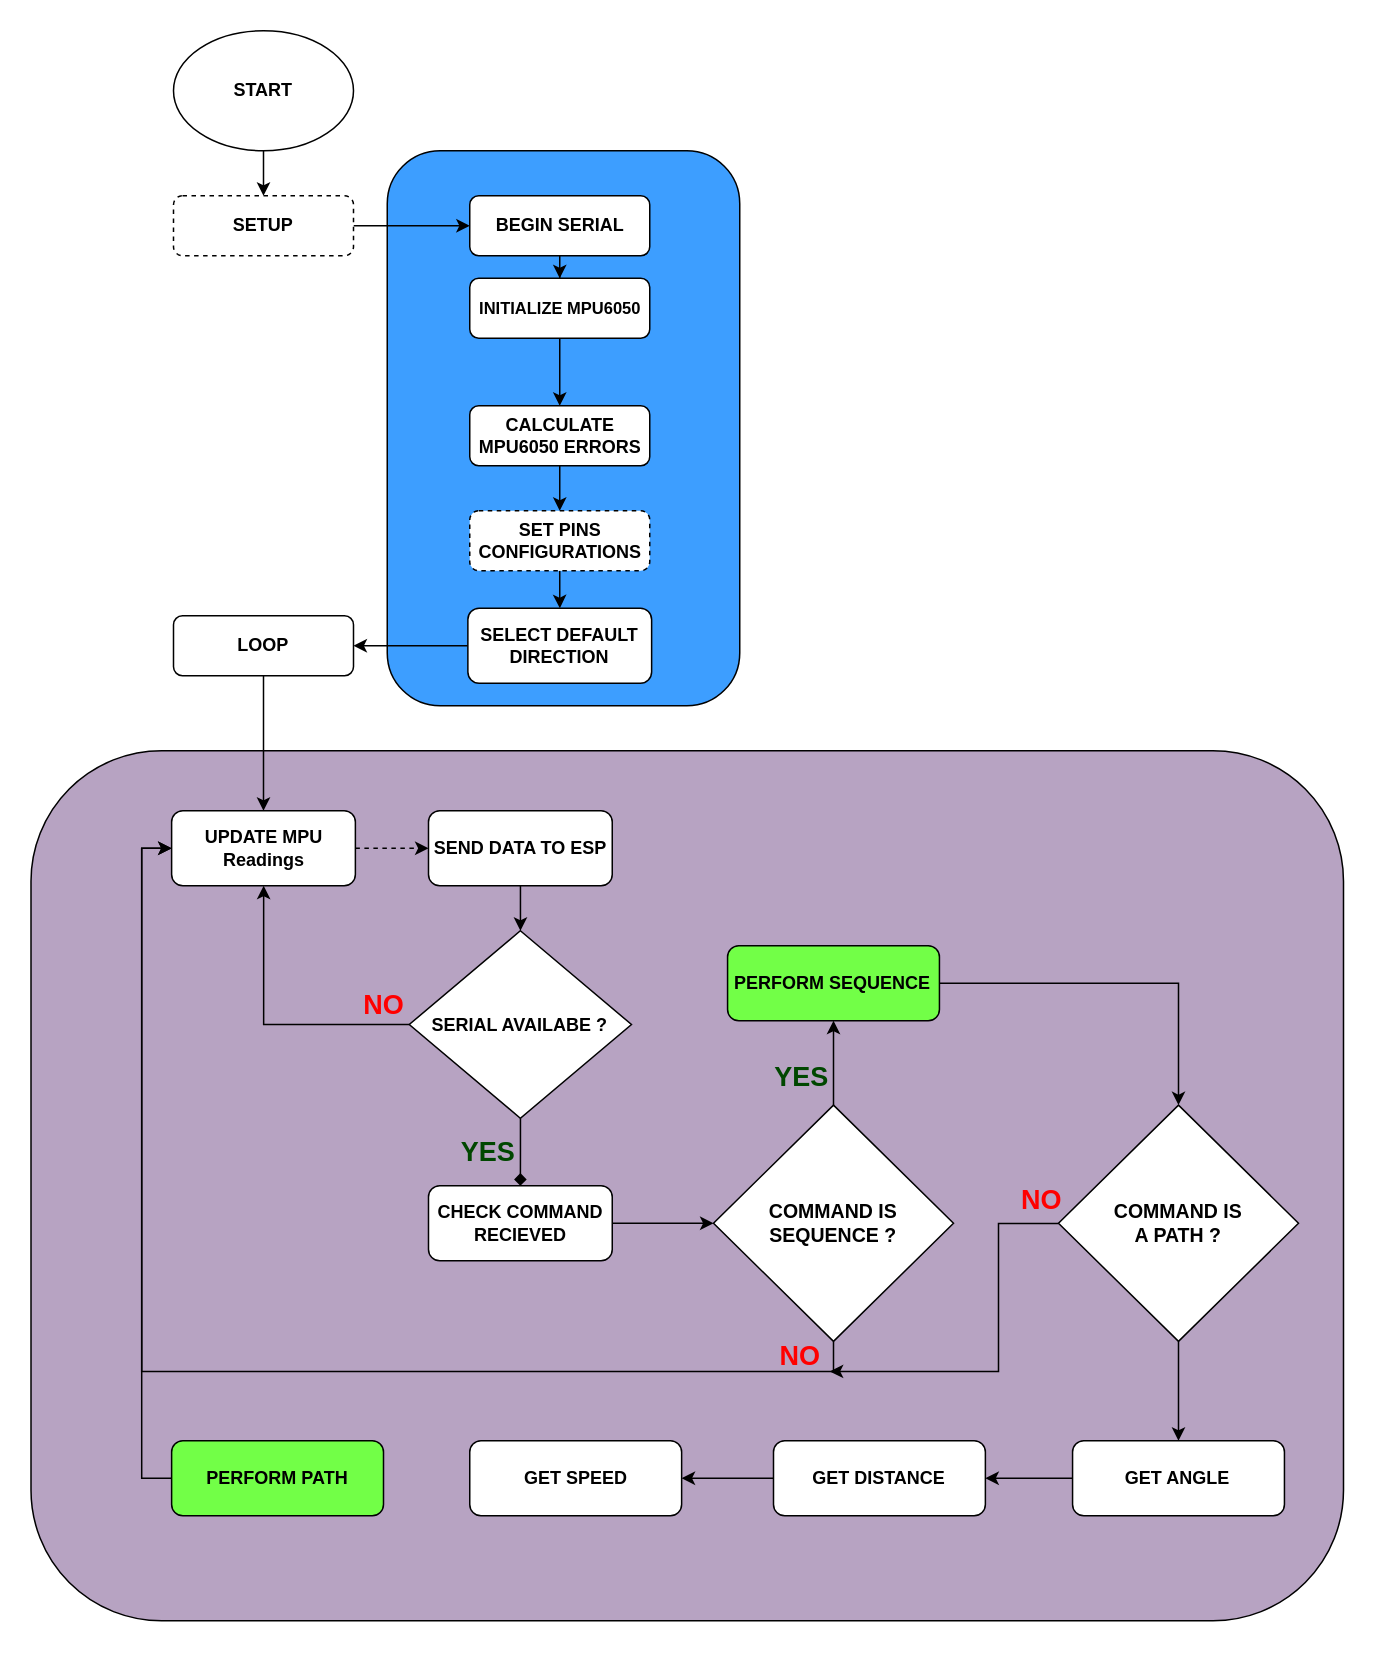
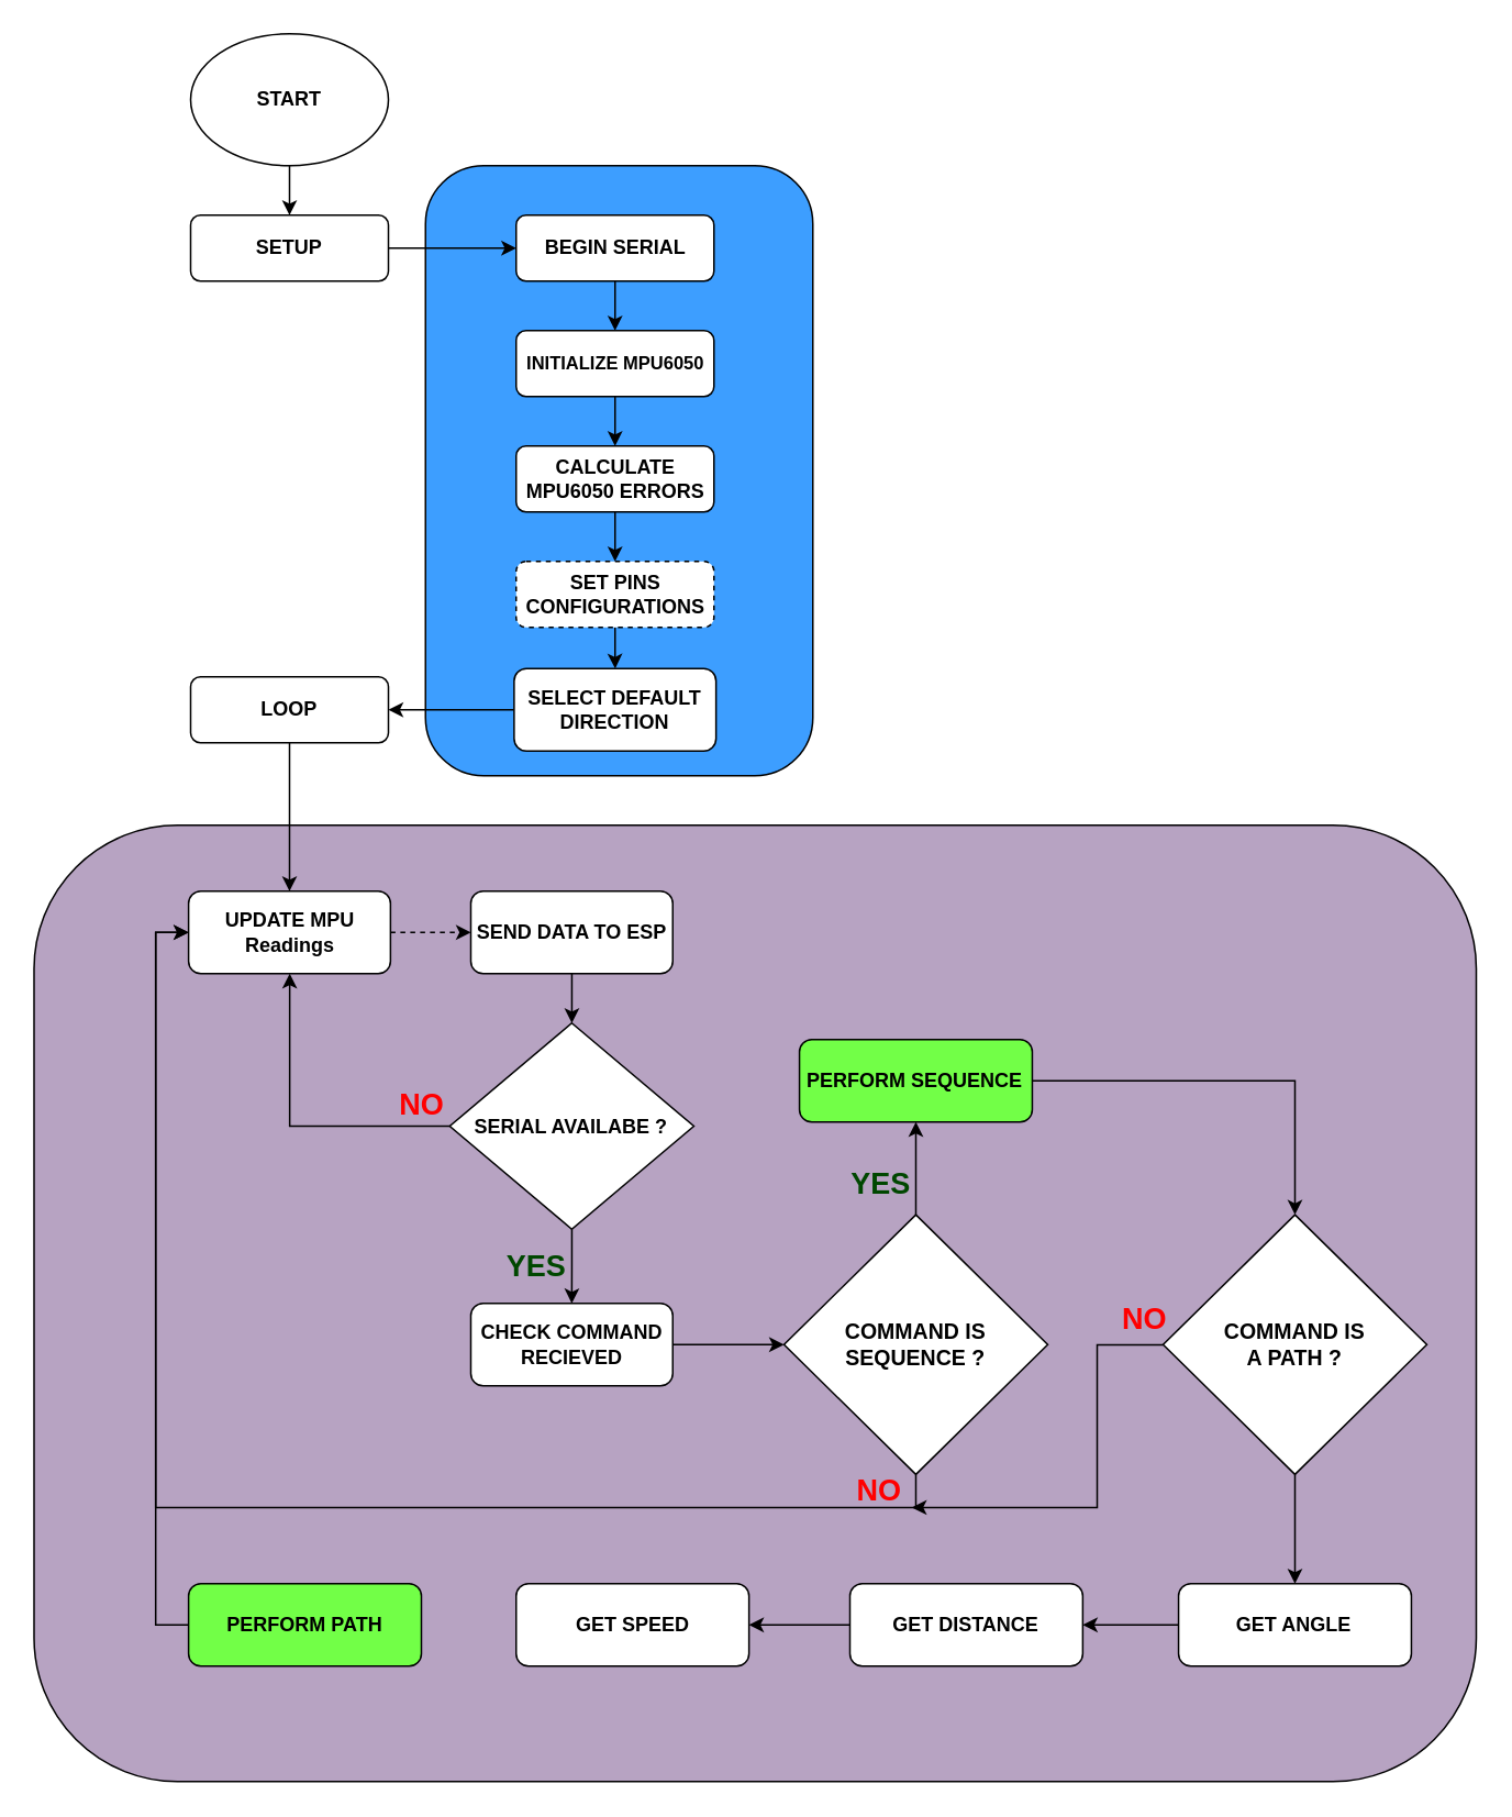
  <mxCell id="0" />
  <mxCell id="1" parent="0" />
  <mxCell id="2" value="" style="rounded=1;whiteSpace=wrap;html=1;fontSize=12;glass=0;strokeWidth=1;shadow=0;fillColor=#B7A3C2;gradientColor=none;fontFamily=Helvetica;fontStyle=1" vertex="1" parent="1"><mxGeometry x="20" y="500" width="875" height="580" as="geometry" /></mxCell>
  <mxCell id="3" value="" style="rounded=1;whiteSpace=wrap;html=1;fontSize=12;glass=0;strokeWidth=1;shadow=0;fillColor=#3D9EFF;fontFamily=Helvetica;fontStyle=1" vertex="1" parent="1"><mxGeometry x="257.5" y="100" width="235" height="370" as="geometry" /></mxCell>
  <mxCell id="4" style="edgeStyle=orthogonalEdgeStyle;rounded=0;orthogonalLoop=1;jettySize=auto;html=1;entryX=0;entryY=0.5;entryDx=0;entryDy=0;fontFamily=Helvetica;fontSize=12;fontStyle=1" edge="1" parent="1" source="5" target="9"><mxGeometry relative="1" as="geometry" /></mxCell>
- <mxCell id="5" value="SETUP" style="rounded=1;whiteSpace=wrap;html=1;fontSize=12;glass=0;strokeWidth=1;shadow=0;fontFamily=Helvetica;fontStyle=1;dashed=1;" parent="1" vertex="1"><mxGeometry x="115" y="130" width="120" height="40" as="geometry" /></mxCell>
+ <mxCell id="5" value="SETUP" style="rounded=1;whiteSpace=wrap;html=1;fontSize=12;glass=0;strokeWidth=1;shadow=0;fontFamily=Helvetica;fontStyle=1" parent="1" vertex="1"><mxGeometry x="115" y="130" width="120" height="40" as="geometry" /></mxCell>
  <mxCell id="6" value="" style="edgeStyle=orthogonalEdgeStyle;rounded=0;orthogonalLoop=1;jettySize=auto;html=1;fontFamily=Helvetica;fontSize=12;fontStyle=1" edge="1" parent="1" source="7" target="5"><mxGeometry relative="1" as="geometry" /></mxCell>
  <mxCell id="7" value="START" style="ellipse;whiteSpace=wrap;html=1;fontFamily=Helvetica;fontSize=12;fontStyle=1" vertex="1" parent="1"><mxGeometry x="115" y="20" width="120" height="80" as="geometry" /></mxCell>
  <mxCell id="8" value="" style="edgeStyle=orthogonalEdgeStyle;rounded=0;orthogonalLoop=1;jettySize=auto;html=1;fontFamily=Helvetica;fontSize=12;fontStyle=1" edge="1" parent="1" source="9" target="11"><mxGeometry relative="1" as="geometry" /></mxCell>
  <mxCell id="9" value="BEGIN SERIAL" style="rounded=1;whiteSpace=wrap;html=1;fontSize=12;glass=0;strokeWidth=1;shadow=0;fontFamily=Helvetica;fontStyle=1" vertex="1" parent="1"><mxGeometry x="312.5" y="130" width="120" height="40" as="geometry" /></mxCell>
  <mxCell id="10" value="" style="edgeStyle=orthogonalEdgeStyle;rounded=0;orthogonalLoop=1;jettySize=auto;html=1;fontFamily=Helvetica;fontSize=12;fontStyle=1" edge="1" parent="1" source="11" target="13"><mxGeometry relative="1" as="geometry" /></mxCell>
- <mxCell id="11" value="&lt;font style=&quot;font-size: 11px;&quot;&gt;INITIALIZE MPU6050&lt;/font&gt;" style="rounded=1;whiteSpace=wrap;html=1;fontSize=12;glass=0;strokeWidth=1;shadow=0;fontFamily=Helvetica;fontStyle=1" vertex="1" parent="1"><mxGeometry x="312.5" y="185" width="120" height="40" as="geometry" /></mxCell>
+ <mxCell id="11" value="&lt;font style=&quot;font-size: 11px;&quot;&gt;INITIALIZE MPU6050&lt;/font&gt;" style="rounded=1;whiteSpace=wrap;html=1;fontSize=12;glass=0;strokeWidth=1;shadow=0;fontFamily=Helvetica;fontStyle=1" vertex="1" parent="1"><mxGeometry x="312.5" y="200" width="120" height="40" as="geometry" /></mxCell>
  <mxCell id="12" value="" style="edgeStyle=orthogonalEdgeStyle;rounded=0;orthogonalLoop=1;jettySize=auto;html=1;fontFamily=Helvetica;fontSize=12;fontStyle=1" edge="1" parent="1" source="13" target="15"><mxGeometry relative="1" as="geometry" /></mxCell>
  <mxCell id="13" value="&lt;span style=&quot;font-size: 12px;&quot;&gt;CALCULATE MPU6050 ERRORS&lt;/span&gt;" style="rounded=1;whiteSpace=wrap;html=1;fontSize=12;glass=0;strokeWidth=1;shadow=0;fontFamily=Helvetica;fontStyle=1" vertex="1" parent="1"><mxGeometry x="312.5" y="270" width="120" height="40" as="geometry" /></mxCell>
  <mxCell id="14" value="" style="edgeStyle=orthogonalEdgeStyle;rounded=0;orthogonalLoop=1;jettySize=auto;html=1;fontFamily=Helvetica;fontSize=12;fontStyle=1" edge="1" parent="1" source="15" target="17"><mxGeometry relative="1" as="geometry" /></mxCell>
  <mxCell id="15" value="&lt;span style=&quot;font-size: 12px;&quot;&gt;SET PINS CONFIGURATIONS&lt;/span&gt;" style="rounded=1;whiteSpace=wrap;html=1;fontSize=12;glass=0;strokeWidth=1;shadow=0;fontFamily=Helvetica;fontStyle=1;dashed=1;" vertex="1" parent="1"><mxGeometry x="312.5" y="340" width="120" height="40" as="geometry" /></mxCell>
  <mxCell id="16" style="edgeStyle=orthogonalEdgeStyle;rounded=0;orthogonalLoop=1;jettySize=auto;html=1;entryX=1;entryY=0.5;entryDx=0;entryDy=0;fontFamily=Helvetica;fontSize=12;fontStyle=1" edge="1" parent="1" source="17" target="19"><mxGeometry relative="1" as="geometry" /></mxCell>
  <mxCell id="17" value="SELECT DEFAULT DIRECTION" style="rounded=1;whiteSpace=wrap;html=1;fontSize=12;glass=0;strokeWidth=1;shadow=0;fontFamily=Helvetica;fontStyle=1" vertex="1" parent="1"><mxGeometry x="311.25" y="405" width="122.5" height="50" as="geometry" /></mxCell>
  <mxCell id="18" style="edgeStyle=orthogonalEdgeStyle;rounded=0;orthogonalLoop=1;jettySize=auto;html=1;entryX=0.5;entryY=0;entryDx=0;entryDy=0;fontFamily=Helvetica;fontSize=12;fontStyle=1" edge="1" parent="1" source="19" target="21"><mxGeometry relative="1" as="geometry" /></mxCell>
  <mxCell id="19" value="LOOP" style="rounded=1;whiteSpace=wrap;html=1;fontSize=12;glass=0;strokeWidth=1;shadow=0;fontFamily=Helvetica;fontStyle=1" vertex="1" parent="1"><mxGeometry x="115" y="410" width="120" height="40" as="geometry" /></mxCell>
  <mxCell id="20" value="" style="edgeStyle=orthogonalEdgeStyle;rounded=0;orthogonalLoop=1;jettySize=auto;html=1;dashed=1;" edge="1" parent="1" source="21" target="23"><mxGeometry relative="1" as="geometry" /></mxCell>
  <mxCell id="21" value="&lt;font style=&quot;font-size: 12px;&quot;&gt;UPDATE MPU Readings&lt;/font&gt;" style="rounded=1;whiteSpace=wrap;html=1;fontSize=12;glass=0;strokeWidth=1;shadow=0;fontFamily=Helvetica;fontStyle=1" vertex="1" parent="1"><mxGeometry x="113.75" y="540" width="122.5" height="50" as="geometry" /></mxCell>
  <mxCell id="22" value="" style="edgeStyle=orthogonalEdgeStyle;rounded=0;orthogonalLoop=1;jettySize=auto;html=1;" edge="1" parent="1" source="23" target="26"><mxGeometry relative="1" as="geometry" /></mxCell>
  <mxCell id="23" value="&lt;font style=&quot;font-size: 12px;&quot;&gt;SEND DATA TO ESP&lt;/font&gt;" style="rounded=1;whiteSpace=wrap;html=1;fontSize=12;glass=0;strokeWidth=1;shadow=0;fontFamily=Helvetica;fontStyle=1" vertex="1" parent="1"><mxGeometry x="285" y="540" width="122.5" height="50" as="geometry" /></mxCell>
  <mxCell id="24" style="edgeStyle=orthogonalEdgeStyle;rounded=0;orthogonalLoop=1;jettySize=auto;html=1;" edge="1" parent="1" source="26" target="21"><mxGeometry relative="1" as="geometry" /></mxCell>
- <mxCell id="25" style="edgeStyle=orthogonalEdgeStyle;rounded=0;orthogonalLoop=1;jettySize=auto;html=1;entryX=0.5;entryY=0;entryDx=0;entryDy=0;endArrow=diamond;" edge="1" parent="1" source="26" target="29"><mxGeometry relative="1" as="geometry" /></mxCell>
+ <mxCell id="25" style="edgeStyle=orthogonalEdgeStyle;rounded=0;orthogonalLoop=1;jettySize=auto;html=1;entryX=0.5;entryY=0;entryDx=0;entryDy=0;" edge="1" parent="1" source="26" target="29"><mxGeometry relative="1" as="geometry" /></mxCell>
  <mxCell id="26" value="&lt;b&gt;SERIAL AVAILABE ?&lt;/b&gt;" style="rhombus;whiteSpace=wrap;html=1;" vertex="1" parent="1"><mxGeometry x="272.19" y="620" width="148.12" height="125" as="geometry" /></mxCell>
  <mxCell id="27" value="&lt;font style=&quot;font-size: 18px;&quot; color=&quot;#ff0000&quot;&gt;NO&lt;/font&gt;" style="text;html=1;align=center;verticalAlign=middle;whiteSpace=wrap;rounded=0;fontStyle=1;fontSize=18;" vertex="1" parent="1"><mxGeometry x="239.38" y="660" width="32.81" height="20" as="geometry" /></mxCell>
  <mxCell id="28" style="edgeStyle=orthogonalEdgeStyle;rounded=0;orthogonalLoop=1;jettySize=auto;html=1;entryX=0;entryY=0.5;entryDx=0;entryDy=0;" edge="1" parent="1" source="29" target="33"><mxGeometry relative="1" as="geometry" /></mxCell>
  <mxCell id="29" value="&lt;div&gt;&lt;font style=&quot;font-size: 12px;&quot;&gt;CHECK COMMAND RECIEVED&lt;/font&gt;&lt;/div&gt;" style="rounded=1;whiteSpace=wrap;html=1;fontSize=12;glass=0;strokeWidth=1;shadow=0;fontFamily=Helvetica;fontStyle=1" vertex="1" parent="1"><mxGeometry x="285" y="790" width="122.5" height="50" as="geometry" /></mxCell>
  <mxCell id="30" value="&lt;font color=&quot;#004700&quot; style=&quot;font-size: 18px;&quot;&gt;YES&lt;/font&gt;" style="text;html=1;align=center;verticalAlign=middle;whiteSpace=wrap;rounded=0;fontStyle=1;fontSize=18;" vertex="1" parent="1"><mxGeometry x="305" y="760" width="40" height="15" as="geometry" /></mxCell>
  <mxCell id="31" style="edgeStyle=orthogonalEdgeStyle;rounded=0;orthogonalLoop=1;jettySize=auto;html=1;entryX=0.5;entryY=1;entryDx=0;entryDy=0;" edge="1" parent="1" source="33" target="35"><mxGeometry relative="1" as="geometry" /></mxCell>
  <mxCell id="32" style="edgeStyle=orthogonalEdgeStyle;rounded=0;orthogonalLoop=1;jettySize=auto;html=1;entryX=0;entryY=0.5;entryDx=0;entryDy=0;exitX=0.5;exitY=1;exitDx=0;exitDy=0;" edge="1" parent="1" source="33" target="21"><mxGeometry relative="1" as="geometry" /></mxCell>
  <mxCell id="33" value="&lt;font style=&quot;font-size: 13px;&quot;&gt;&lt;b style=&quot;&quot;&gt;COMMAND IS&lt;/b&gt;&lt;/font&gt;&lt;div style=&quot;font-size: 13px;&quot;&gt;&lt;font style=&quot;font-size: 13px;&quot;&gt;&lt;b style=&quot;&quot;&gt;SEQUENCE ?&lt;/b&gt;&lt;/font&gt;&lt;/div&gt;" style="rhombus;whiteSpace=wrap;html=1;" vertex="1" parent="1"><mxGeometry x="475" y="736.25" width="160" height="157.5" as="geometry" /></mxCell>
  <mxCell id="34" style="edgeStyle=orthogonalEdgeStyle;rounded=0;orthogonalLoop=1;jettySize=auto;html=1;" edge="1" parent="1" source="35" target="39"><mxGeometry relative="1" as="geometry" /></mxCell>
  <mxCell id="35" value="&lt;font style=&quot;font-size: 12px;&quot;&gt;PERFORM SEQUENCE&lt;/font&gt;" style="rounded=1;whiteSpace=wrap;html=1;fontSize=12;glass=0;strokeWidth=1;shadow=0;fontFamily=Helvetica;fontStyle=1;fillColor=#72FF47;" vertex="1" parent="1"><mxGeometry x="484.38" y="630" width="141.25" height="50" as="geometry" /></mxCell>
  <mxCell id="36" value="&lt;font color=&quot;#004700&quot; style=&quot;font-size: 18px;&quot;&gt;YES&lt;/font&gt;" style="text;html=1;align=center;verticalAlign=middle;whiteSpace=wrap;rounded=0;fontStyle=1;fontSize=18;" vertex="1" parent="1"><mxGeometry x="515" y="706.25" width="37.5" height="23.75" as="geometry" /></mxCell>
  <mxCell id="37" style="edgeStyle=orthogonalEdgeStyle;rounded=0;orthogonalLoop=1;jettySize=auto;html=1;entryX=0.5;entryY=0;entryDx=0;entryDy=0;" edge="1" parent="1" source="39" target="41"><mxGeometry relative="1" as="geometry" /></mxCell>
  <mxCell id="38" style="edgeStyle=orthogonalEdgeStyle;rounded=0;orthogonalLoop=1;jettySize=auto;html=1;entryX=1;entryY=1;entryDx=0;entryDy=0;" edge="1" parent="1" source="39" target="47"><mxGeometry relative="1" as="geometry"><Array as="points"><mxPoint x="665" y="815" /><mxPoint x="665" y="914" /></Array></mxGeometry></mxCell>
  <mxCell id="39" value="&lt;b style=&quot;font-size: 13px;&quot;&gt;&lt;font style=&quot;font-size: 13px;&quot;&gt;COMMAND IS&lt;/font&gt;&lt;/b&gt;&lt;div style=&quot;font-size: 13px;&quot;&gt;&lt;b style=&quot;&quot;&gt;&lt;font style=&quot;font-size: 13px;&quot;&gt;A PATH ?&lt;/font&gt;&lt;/b&gt;&lt;/div&gt;" style="rhombus;whiteSpace=wrap;html=1;" vertex="1" parent="1"><mxGeometry x="705" y="736.25" width="160" height="157.5" as="geometry" /></mxCell>
  <mxCell id="40" style="edgeStyle=orthogonalEdgeStyle;rounded=0;orthogonalLoop=1;jettySize=auto;html=1;entryX=1;entryY=0.5;entryDx=0;entryDy=0;" edge="1" parent="1" source="41" target="43"><mxGeometry relative="1" as="geometry" /></mxCell>
  <mxCell id="41" value="&lt;font style=&quot;font-size: 12px;&quot;&gt;GET ANGLE&lt;/font&gt;" style="rounded=1;whiteSpace=wrap;html=1;fontSize=12;glass=0;strokeWidth=1;shadow=0;fontFamily=Helvetica;fontStyle=1;fillColor=#FFFFFF;" vertex="1" parent="1"><mxGeometry x="714.38" y="960" width="141.25" height="50" as="geometry" /></mxCell>
  <mxCell id="42" style="edgeStyle=orthogonalEdgeStyle;rounded=0;orthogonalLoop=1;jettySize=auto;html=1;entryX=1;entryY=0.5;entryDx=0;entryDy=0;" edge="1" parent="1" source="43" target="44"><mxGeometry relative="1" as="geometry" /></mxCell>
  <mxCell id="43" value="&lt;font style=&quot;font-size: 12px;&quot;&gt;GET DISTANCE&lt;/font&gt;" style="rounded=1;whiteSpace=wrap;html=1;fontSize=12;glass=0;strokeWidth=1;shadow=0;fontFamily=Helvetica;fontStyle=1;fillColor=#FFFFFF;" vertex="1" parent="1"><mxGeometry x="515" y="960" width="141.25" height="50" as="geometry" /></mxCell>
  <mxCell id="44" value="&lt;font style=&quot;font-size: 12px;&quot;&gt;GET SPEED&lt;/font&gt;" style="rounded=1;whiteSpace=wrap;html=1;fontSize=12;glass=0;strokeWidth=1;shadow=0;fontFamily=Helvetica;fontStyle=1;fillColor=#FFFFFF;" vertex="1" parent="1"><mxGeometry x="312.5" y="960" width="141.25" height="50" as="geometry" /></mxCell>
  <mxCell id="45" style="edgeStyle=orthogonalEdgeStyle;rounded=0;orthogonalLoop=1;jettySize=auto;html=1;entryX=0;entryY=0.5;entryDx=0;entryDy=0;exitX=0;exitY=0.5;exitDx=0;exitDy=0;" edge="1" parent="1" source="46" target="21"><mxGeometry relative="1" as="geometry" /></mxCell>
  <mxCell id="46" value="&lt;font style=&quot;font-size: 12px;&quot;&gt;PERFORM PATH&lt;/font&gt;" style="rounded=1;whiteSpace=wrap;html=1;fontSize=12;glass=0;strokeWidth=1;shadow=0;fontFamily=Helvetica;fontStyle=1;fillColor=#72FF47;" vertex="1" parent="1"><mxGeometry x="113.75" y="960" width="141.25" height="50" as="geometry" /></mxCell>
  <mxCell id="47" value="&lt;font style=&quot;font-size: 18px;&quot; color=&quot;#ff0000&quot;&gt;NO&lt;/font&gt;" style="text;html=1;align=center;verticalAlign=middle;whiteSpace=wrap;rounded=0;fontStyle=1;fontSize=18;" vertex="1" parent="1"><mxGeometry x="512.5" y="893.75" width="40" height="20" as="geometry" /></mxCell>
  <mxCell id="48" value="&lt;font style=&quot;font-size: 18px;&quot; color=&quot;#ff0000&quot;&gt;NO&lt;/font&gt;" style="text;html=1;align=center;verticalAlign=middle;whiteSpace=wrap;rounded=0;fontStyle=1;fontSize=18;" vertex="1" parent="1"><mxGeometry x="674.38" y="790" width="40" height="20" as="geometry" /></mxCell>
